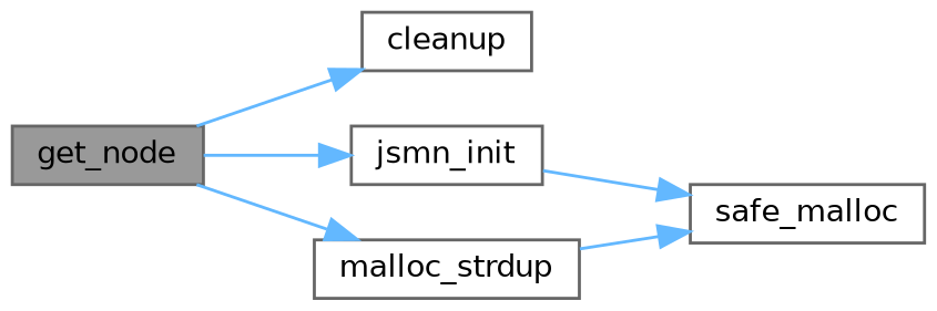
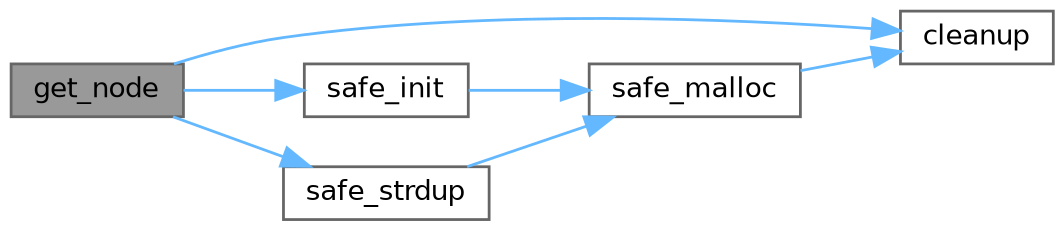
  digraph {
    rankdir=LR
    node [color=grey40 fillcolor=white fontname=Helvetica fontsize=10 shape=box style=filled]
    edge [color=steelblue1 fontname=Helvetica fontsize=10 labelfontname=Helvetica labelfontsize=10 style=solid]
    n1 [color=gray40 fillcolor=grey60 fontcolor=black height=0.2 label=get_node width=0.4]
    n2 [height=0.2 label=cleanup width=0.4]
-   n3 [height=0.2 label=jsmn_init width=0.4]
-   n4 [height=0.2 label=malloc_strdup width=0.4]
+   n3 [height=0.2 label=safe_init width=0.4]
+   n4 [height=0.2 label=safe_strdup width=0.4]
    n5 [height=0.2 label=safe_malloc width=0.4]
    n1 -> n2
    n1 -> n3
    n1 -> n4
    n3 -> n5
    n4 -> n5
+   n5 -> n2
  }
